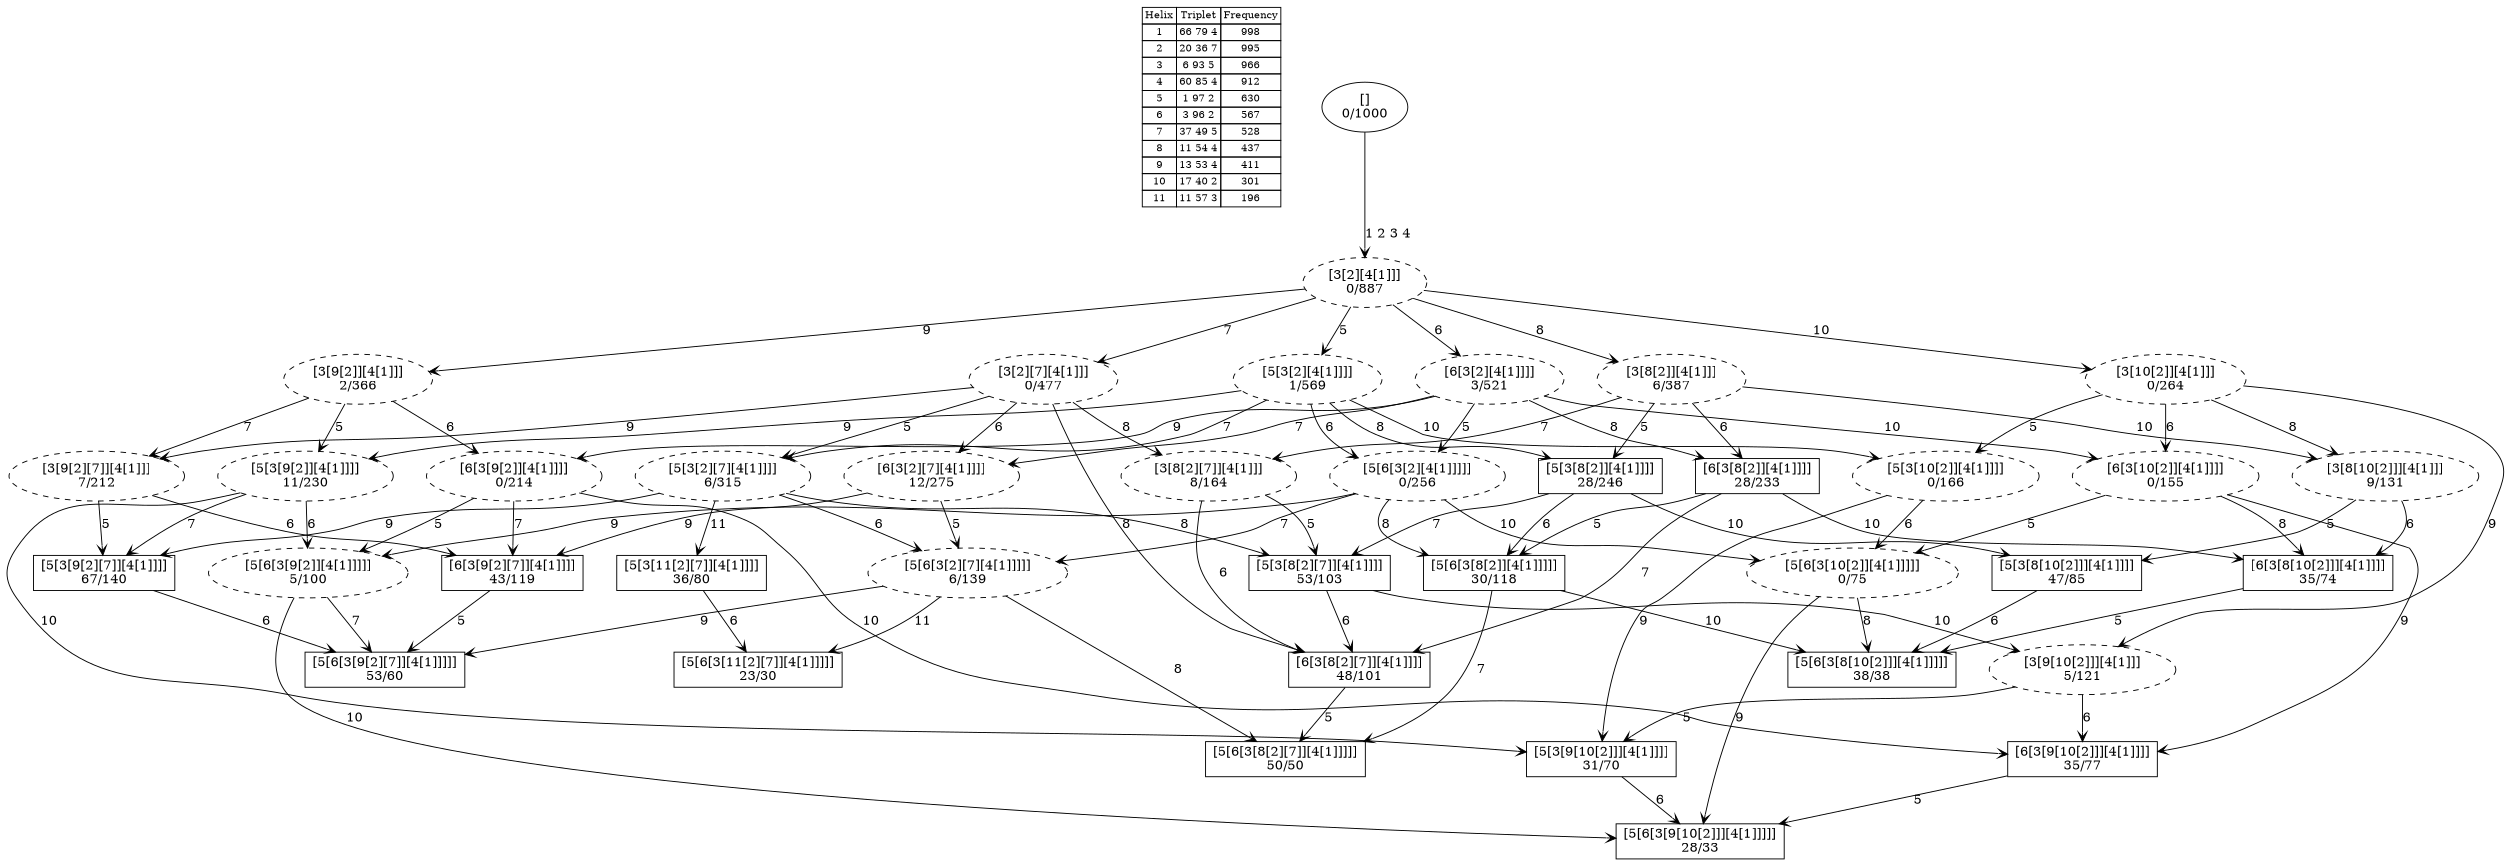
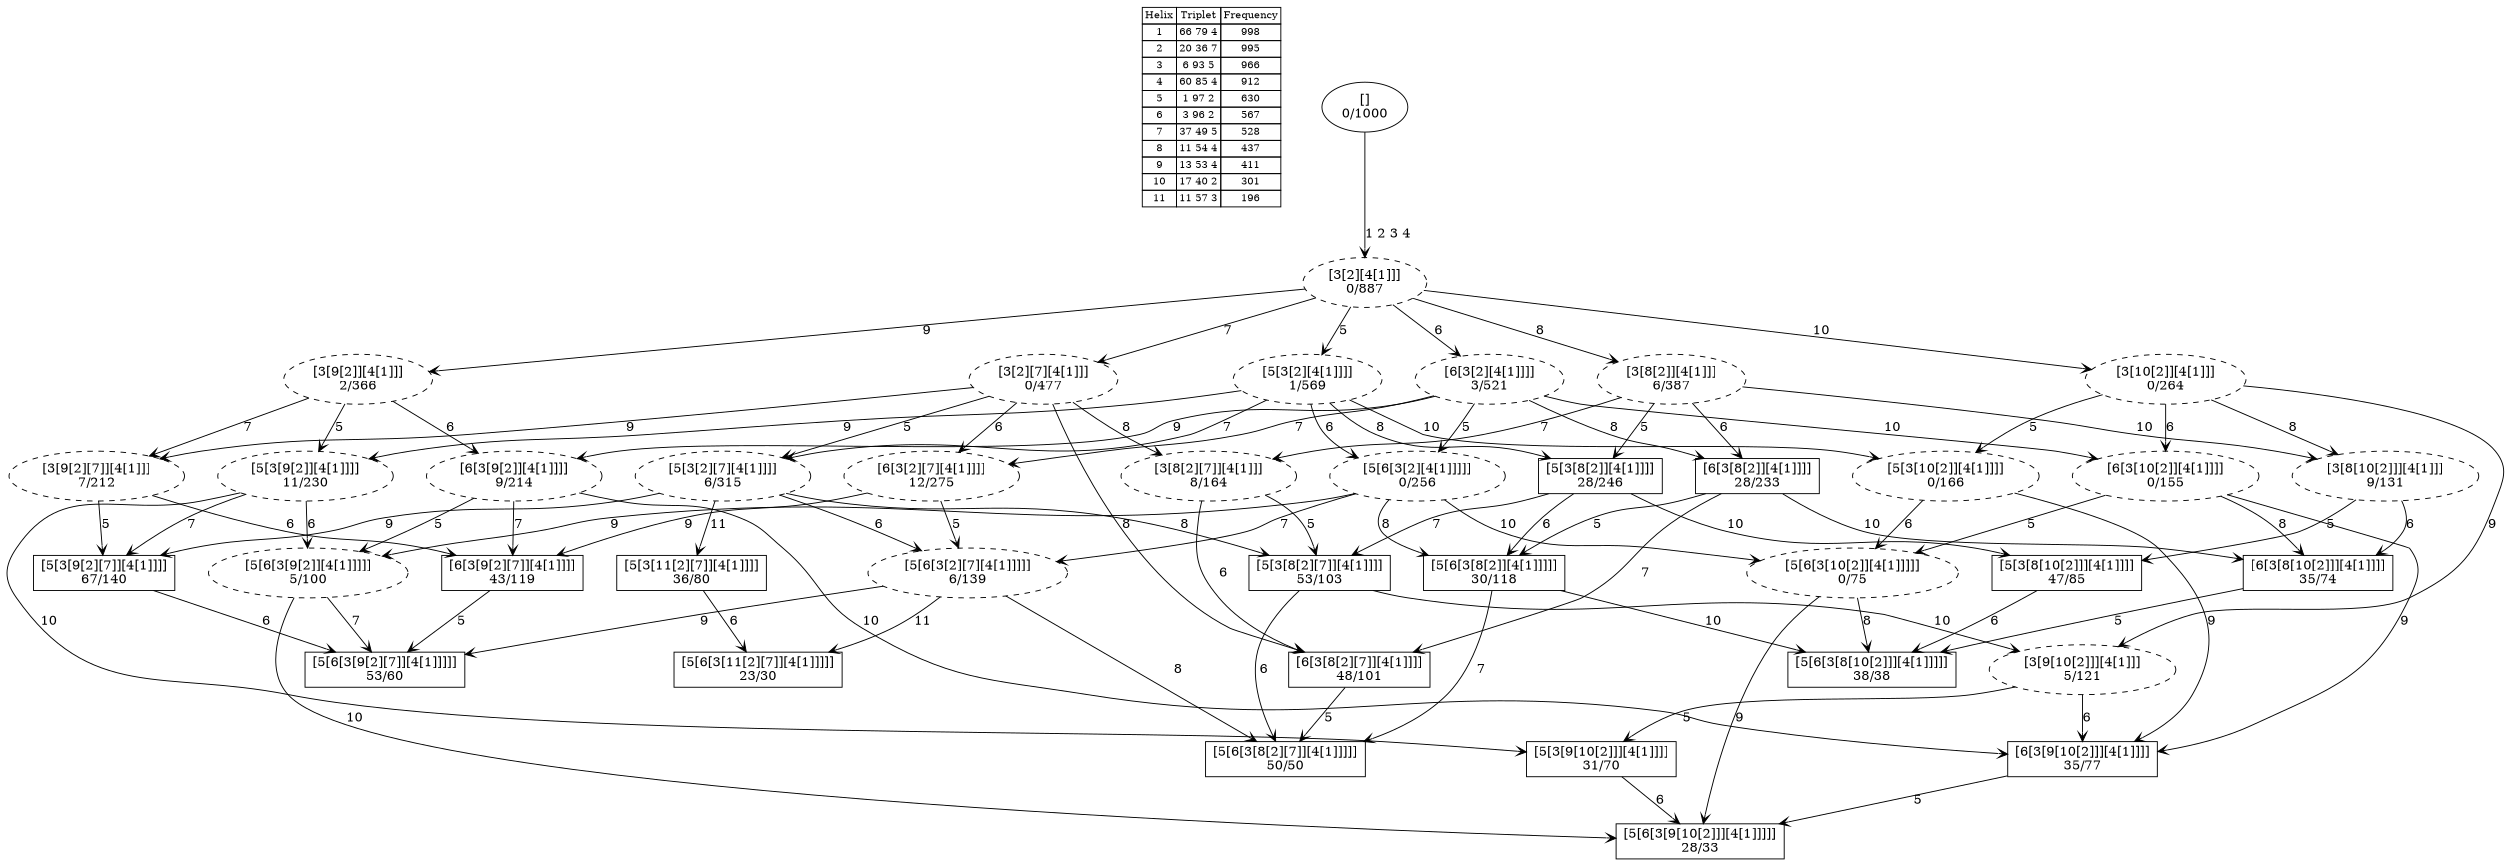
  digraph {
    nodesep=0.5
    node [style=dashed]
    edge [arrowhead=vee]
    n1 [fontsize=11 label=< <table border="0" cellborder="1" cellspacing="0"><tr><td>Helix</td><td>Triplet</td><td>Frequency</td></tr> <tr><td>1</td><td>66 79 4</td><td>998</td></tr> <tr><td>2</td><td>20 36 7</td><td>995</td></tr> <tr><td>3</td><td>6 93 5</td><td>966</td></tr> <tr><td>4</td><td>60 85 4</td><td>912</td></tr> <tr><td>5</td><td>1 97 2</td><td>630</td></tr> <tr><td>6</td><td>3 96 2</td><td>567</td></tr> <tr><td>7</td><td>37 49 5</td><td>528</td></tr> <tr><td>8</td><td>11 54 4</td><td>437</td></tr> <tr><td>9</td><td>13 53 4</td><td>411</td></tr> <tr><td>10</td><td>17 40 2</td><td>301</td></tr> <tr><td>11</td><td>11 57 3</td><td>196</td></tr> </table>> shape=plaintext style=""]
    n2 [label="[5[3[9[2][7]][4[1]]]]\n67/140" shape=box style=""]
    n3 [label="[5[6[3[9[2][7]][4[1]]]]]\n53/60" shape=box style=""]
    n4 [label="[5[3[8[2][7]][4[1]]]]\n53/103" shape=box style=""]
    n5 [label="[5[6[3[8[2][7]][4[1]]]]]\n50/50" shape=box style=""]
    n6 [label="[3[9[10[2]]][4[1]]]\n5/121"]
    n7 [label="[6[3[8[2][7]][4[1]]]]\n48/101" shape=box style=""]
    n8 [label="[5[3[8[10[2]]][4[1]]]]\n47/85" shape=box style=""]
    n9 [label="[5[6[3[8[10[2]]][4[1]]]]]\n38/38" shape=box style=""]
    n10 [label="[6[3[9[2][7]][4[1]]]]\n43/119" shape=box style=""]
    n11 [label="[5[3[11[2][7]][4[1]]]]\n36/80" shape=box style=""]
    n12 [label="[5[6[3[11[2][7]][4[1]]]]]\n23/30" shape=box style=""]
    n13 [label="[6[3[9[10[2]]][4[1]]]]\n35/77" shape=box style=""]
    n14 [label="[5[6[3[9[10[2]]][4[1]]]]]\n28/33" shape=box style=""]
    n15 [label="[6[3[8[10[2]]][4[1]]]]\n35/74" shape=box style=""]
    n16 [label="[5[3[9[10[2]]][4[1]]]]\n31/70" shape=box style=""]
    n17 [label="[5[6[3[8[2]][4[1]]]]]\n30/118" shape=box style=""]
    n18 [label="[5[3[8[2]][4[1]]]]\n28/246" shape=box style=""]
    n19 [label="[6[3[8[2]][4[1]]]]\n28/233" shape=box style=""]
    n20 [label="[5[3[2][7][4[1]]]]\n6/315"]
    n21 [label="[5[6[3[2][7][4[1]]]]]\n6/139"]
    n22 [label="[3[2][7][4[1]]]\n0/477"]
    n23 [label="[3[9[2][7]][4[1]]]\n7/212"]
    n24 [label="[3[8[2][7]][4[1]]]\n8/164"]
    n25 [label="[6[3[2][7][4[1]]]]\n12/275"]
    n26 [label="[5[3[2][4[1]]]]\n1/569"]
    n27 [label="[5[3[9[2]][4[1]]]]\n11/230"]
    n28 [label="[5[6[3[2][4[1]]]]]\n0/256"]
    n29 [label="[5[3[10[2]][4[1]]]]\n0/166"]
    n30 [label="[5[6[3[9[2]][4[1]]]]]\n5/100"]
    n31 [label="[5[6[3[10[2]][4[1]]]]]\n0/75"]
    n32 [label="[3[9[2]][4[1]]]\n2/366"]
-   n33 [label="[6[3[9[2]][4[1]]]]\n0/214"]
+   n33 [label="[6[3[9[2]][4[1]]]]\n9/214"]
    n34 [label="[3[2][4[1]]]\n0/887"]
    n35 [label="[3[8[2]][4[1]]]\n6/387"]
    n36 [label="[6[3[2][4[1]]]]\n3/521"]
    n37 [label="[3[10[2]][4[1]]]\n0/264"]
    n38 [label="[3[8[10[2]]][4[1]]]\n9/131"]
    n39 [label="[6[3[10[2]][4[1]]]]\n0/155"]
    n40 [label="[]\n0/1000" style=""]
    n2 -> n3 [label="6 "]
-   n4 -> n7 [label="6 "]
+   n4 -> n5 [label="6 "]
    n4 -> n6 [label="10 "]
    n6 -> n13 [label="6 "]
    n6 -> n16 [label="5 "]
    n7 -> n5 [label="5 "]
    n8 -> n9 [label="6 "]
    n10 -> n3 [label="5 "]
    n11 -> n12 [label="6 "]
    n13 -> n14 [label="5 "]
    n15 -> n9 [label="5 "]
    n16 -> n14 [label="6 "]
    n17 -> n5 [label="7 "]
    n17 -> n9 [label="10 "]
    n18 -> n4 [label="7 "]
    n18 -> n8 [label="10 "]
    n18 -> n17 [label="6 "]
    n19 -> n7 [label="7 "]
    n19 -> n15 [label="10 "]
    n19 -> n17 [label="5 "]
    n20 -> n2 [label="9 "]
    n20 -> n4 [label="8 "]
    n20 -> n11 [label="11 "]
    n20 -> n21 [label="6 "]
    n21 -> n3 [label="9 "]
    n21 -> n5 [label="8 "]
    n21 -> n12 [label="11 "]
    n22 -> n7 [label="8 "]
    n22 -> n20 [label="5 "]
    n22 -> n23 [label="9 "]
    n22 -> n24 [label="8 "]
    n22 -> n25 [label="6 "]
    n23 -> n2 [label="5 "]
    n23 -> n10 [label="6 "]
    n24 -> n4 [label="5 "]
    n24 -> n7 [label="6 "]
    n25 -> n10 [label="9 "]
    n25 -> n21 [label="5 "]
    n26 -> n18 [label="8 "]
    n26 -> n20 [label="7 "]
    n26 -> n27 [label="9 "]
    n26 -> n28 [label="6 "]
    n26 -> n29 [label="10 "]
    n27 -> n2 [label="7 "]
    n27 -> n16 [label="10 "]
    n27 -> n30 [label="6 "]
    n28 -> n17 [label="8 "]
    n28 -> n21 [label="7 "]
    n28 -> n30 [label="9 "]
    n28 -> n31 [label="10 "]
-   n29 -> n16 [label="9 "]
+   n29 -> n13 [label="9 "]
    n29 -> n31 [label="6 "]
    n30 -> n3 [label="7 "]
    n30 -> n14 [label="10 "]
    n31 -> n9 [label="8 "]
    n31 -> n14 [label="9 "]
    n32 -> n23 [label="7 "]
    n32 -> n27 [label="5 "]
    n32 -> n33 [label="6 "]
    n33 -> n10 [label="7 "]
    n33 -> n13 [label="10 "]
    n33 -> n30 [label="5 "]
    n34 -> n22 [label="7 "]
    n34 -> n26 [label="5 "]
    n34 -> n32 [label="9 "]
    n34 -> n35 [label="8 "]
    n34 -> n36 [label="6 "]
    n34 -> n37 [label="10 "]
    n35 -> n18 [label="5 "]
    n35 -> n19 [label="6 "]
    n35 -> n24 [label="7 "]
    n35 -> n38 [label="10 "]
    n36 -> n19 [label="8 "]
    n36 -> n25 [label="7 "]
    n36 -> n28 [label="5 "]
    n36 -> n33 [label="9 "]
    n36 -> n39 [label="10 "]
    n37 -> n6 [label="9 "]
    n37 -> n29 [label="5 "]
    n37 -> n38 [label="8 "]
    n37 -> n39 [label="6 "]
    n38 -> n8 [label="5 "]
    n38 -> n15 [label="6 "]
    n39 -> n13 [label="9 "]
    n39 -> n15 [label="8 "]
    n39 -> n31 [label="5 "]
    n40 -> n34 [label="1 2 3 4 "]
  }
